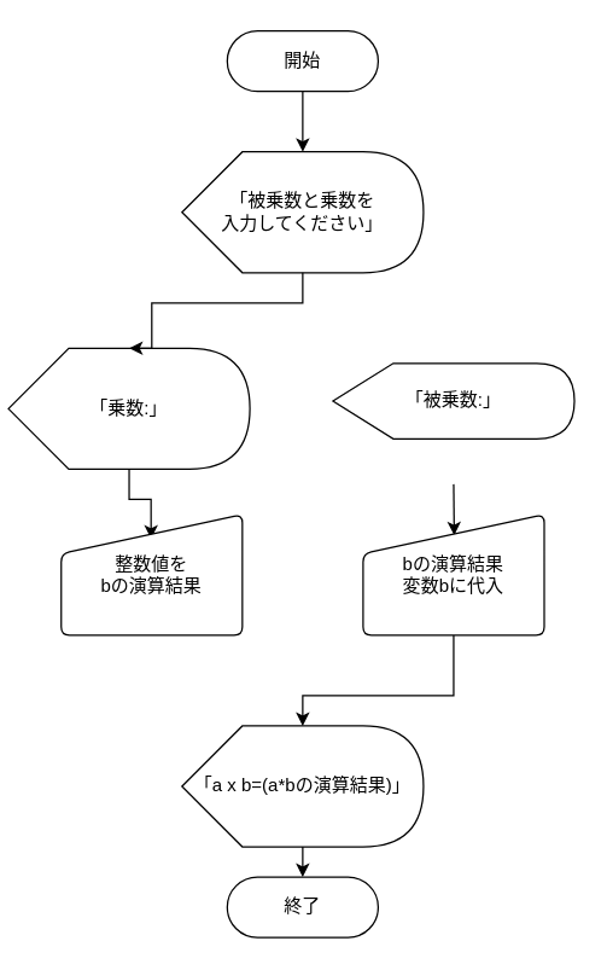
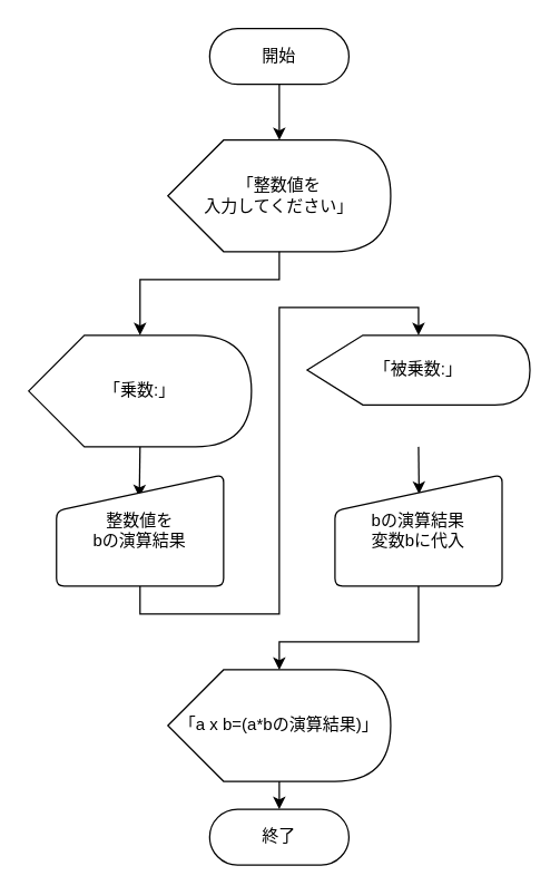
  <mxCell id="0" />
  <mxCell id="1" parent="0" />
  <mxCell id="2" value="開始" style="html=1;dashed=0;whiteSpace=wrap;shape=mxgraph.dfd.start" parent="1" vertex="1"><mxGeometry x="150" width="100" height="40" as="geometry" y="20" /></mxCell>
  <mxCell id="3" value="終了" style="html=1;dashed=0;whiteSpace=wrap;shape=mxgraph.dfd.start" parent="1" vertex="1"><mxGeometry x="150" y="580" width="100" height="40" as="geometry" /></mxCell>
- <mxCell id="4" value="&lt;div&gt;「被乗数と乗数を&lt;/div&gt;&lt;div&gt;入力してください」&lt;/div&gt;" style="shape=display;whiteSpace=wrap;html=1;" vertex="1" parent="1"><mxGeometry x="120" y="100" width="160" height="80" as="geometry" /></mxCell>
+ <mxCell id="4" value="&lt;div&gt;「整数値を&lt;/div&gt;&lt;div&gt;入力してください」&lt;/div&gt;" style="shape=display;whiteSpace=wrap;html=1;" vertex="1" parent="1"><mxGeometry x="120" y="100" width="160" height="80" as="geometry" /></mxCell>
  <mxCell id="5" style="edgeStyle=orthogonalEdgeStyle;rounded=0;orthogonalLoop=1;jettySize=auto;html=1;exitX=0;exitY=0;exitDx=80;exitDy=80;exitPerimeter=0;entryX=0.496;entryY=0.202;entryDx=0;entryDy=0;entryPerimeter=0;" edge="1" parent="1" source="6" target="9"><mxGeometry relative="1" as="geometry" /></mxCell>
- <mxCell id="6" value="&lt;div&gt;「乗数:」&lt;/div&gt;" style="shape=display;whiteSpace=wrap;html=1;" vertex="1" parent="1"><mxGeometry x="5" y="230" width="160" height="80" as="geometry" /></mxCell>
+ <mxCell id="6" value="&lt;div&gt;「乗数:」&lt;/div&gt;" style="shape=display;whiteSpace=wrap;html=1;" vertex="1" parent="1"><mxGeometry x="20" y="240" width="160" height="80" as="geometry" /></mxCell>
  <mxCell id="7" style="edgeStyle=orthogonalEdgeStyle;rounded=0;orthogonalLoop=1;jettySize=auto;html=1;exitX=0;exitY=0;exitDx=80;exitDy=80;exitPerimeter=0;entryX=0.503;entryY=0.173;entryDx=0;entryDy=0;entryPerimeter=0;" edge="1" parent="1" source="8" target="10"><mxGeometry relative="1" as="geometry" /></mxCell>
  <mxCell id="8" value="&lt;div&gt;「被乗数:」&lt;/div&gt;" style="shape=display;whiteSpace=wrap;html=1;" vertex="1" parent="1"><mxGeometry x="220" y="240" width="160" height="50" as="geometry" /></mxCell>
  <mxCell id="9" value="&lt;div&gt;整数値を&lt;/div&gt;&lt;div&gt;bの演算結果&lt;br&gt;&lt;/div&gt;" style="html=1;strokeWidth=1;shape=manualInput;whiteSpace=wrap;rounded=1;size=26;arcSize=11;" vertex="1" parent="1"><mxGeometry x="40" y="340" width="120" height="80" as="geometry" /></mxCell>
  <mxCell id="10" value="&lt;div&gt;bの演算結果&lt;/div&gt;&lt;div&gt;変数bに代入&lt;br&gt;&lt;/div&gt;" style="html=1;strokeWidth=1;shape=manualInput;whiteSpace=wrap;rounded=1;size=26;arcSize=11;" vertex="1" parent="1"><mxGeometry x="240" y="340" width="120" height="80" as="geometry" /></mxCell>
  <mxCell id="11" value="&lt;div&gt;「a x b=(a*bの演算結果)」&lt;/div&gt;" style="shape=display;whiteSpace=wrap;html=1;" vertex="1" parent="1"><mxGeometry x="120" y="480" width="160" height="80" as="geometry" /></mxCell>
  <mxCell id="12" style="edgeStyle=orthogonalEdgeStyle;rounded=0;orthogonalLoop=1;jettySize=auto;html=1;exitX=0.5;exitY=0.5;exitDx=0;exitDy=20;exitPerimeter=0;entryX=0;entryY=0;entryDx=80;entryDy=0;entryPerimeter=0;" edge="1" parent="1" source="2" target="4"><mxGeometry relative="1" as="geometry" /></mxCell>
  <mxCell id="13" style="edgeStyle=orthogonalEdgeStyle;rounded=0;orthogonalLoop=1;jettySize=auto;html=1;exitX=0;exitY=0;exitDx=80;exitDy=80;exitPerimeter=0;entryX=0;entryY=0;entryDx=80;entryDy=0;entryPerimeter=0;" edge="1" parent="1" source="4" target="6"><mxGeometry relative="1" as="geometry"><Array as="points"><mxPoint y="200" x="200" /><mxPoint x="100" y="200" /></Array></mxGeometry></mxCell>
+ <mxCell id="14" style="edgeStyle=orthogonalEdgeStyle;rounded=0;orthogonalLoop=1;jettySize=auto;html=1;exitX=0.5;exitY=1;exitDx=0;exitDy=0;entryX=0;entryY=0;entryDx=80;entryDy=0;entryPerimeter=0;" edge="1" parent="1" source="9" target="8"><mxGeometry relative="1" as="geometry"><Array as="points"><mxPoint x="100" y="440" /><mxPoint y="440" x="200" /><mxPoint y="220" x="200" /><mxPoint x="300" y="220" /></Array></mxGeometry></mxCell>
  <mxCell id="15" style="edgeStyle=orthogonalEdgeStyle;rounded=0;orthogonalLoop=1;jettySize=auto;html=1;exitX=0.5;exitY=1;exitDx=0;exitDy=0;entryX=0;entryY=0;entryDx=80;entryDy=0;entryPerimeter=0;" edge="1" parent="1" source="10" target="11"><mxGeometry relative="1" as="geometry"><Array as="points"><mxPoint x="300" y="460" /><mxPoint y="460" x="200" /></Array></mxGeometry></mxCell>
  <mxCell id="16" style="edgeStyle=orthogonalEdgeStyle;rounded=0;orthogonalLoop=1;jettySize=auto;html=1;exitX=0;exitY=0;exitDx=80;exitDy=80;exitPerimeter=0;entryX=0.5;entryY=0.5;entryDx=0;entryDy=-20;entryPerimeter=0;" edge="1" parent="1" source="11" target="3"><mxGeometry relative="1" as="geometry" /></mxCell>
